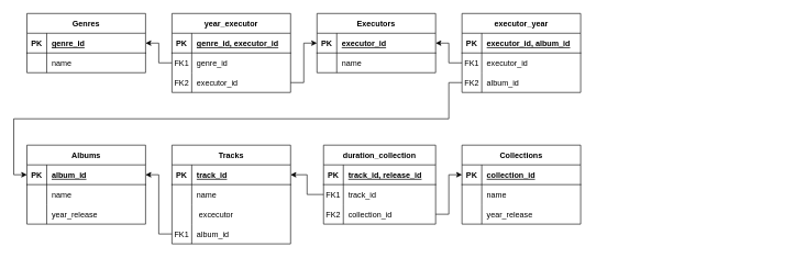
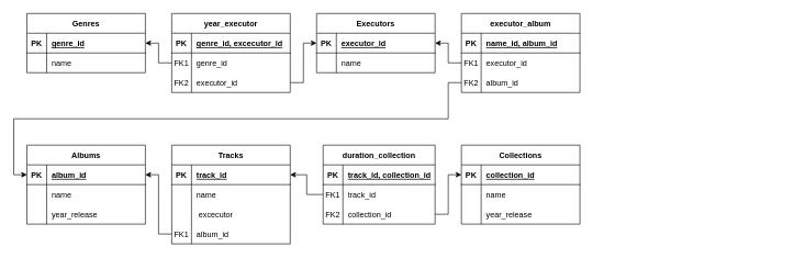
  <mxCell id="0" />
  <mxCell id="1" parent="0" />
  <mxCell id="2" value="Genres" style="shape=table;startSize=30;container=1;collapsible=1;childLayout=tableLayout;fixedRows=1;rowLines=0;fontStyle=1;align=center;resizeLast=1;" parent="1" vertex="1"><mxGeometry x="40" y="20" width="180" height="90" as="geometry" /></mxCell>
  <mxCell id="3" value="" style="shape=tableRow;horizontal=0;startSize=0;swimlaneHead=0;swimlaneBody=0;fillColor=none;collapsible=0;dropTarget=0;points=[[0,0.5],[1,0.5]];portConstraint=eastwest;top=0;left=0;right=0;bottom=1;" parent="2" vertex="1"><mxGeometry y="30" width="180" height="30" as="geometry" /></mxCell>
  <mxCell id="4" value="PK" style="shape=partialRectangle;connectable=0;fillColor=none;top=0;left=0;bottom=0;right=0;fontStyle=1;overflow=hidden;" parent="3" vertex="1"><mxGeometry width="30" height="30" as="geometry"><mxRectangle width="30" height="30" as="alternateBounds" /></mxGeometry></mxCell>
  <mxCell id="5" value="genre_id" style="shape=partialRectangle;connectable=0;fillColor=none;top=0;left=0;bottom=0;right=0;align=left;spacingLeft=6;fontStyle=5;overflow=hidden;" parent="3" vertex="1"><mxGeometry x="30" width="150" height="30" as="geometry"><mxRectangle width="150" height="30" as="alternateBounds" /></mxGeometry></mxCell>
  <mxCell id="6" value="" style="shape=tableRow;horizontal=0;startSize=0;swimlaneHead=0;swimlaneBody=0;fillColor=none;collapsible=0;dropTarget=0;points=[[0,0.5],[1,0.5]];portConstraint=eastwest;top=0;left=0;right=0;bottom=0;" parent="2" vertex="1"><mxGeometry y="60" width="180" height="30" as="geometry" /></mxCell>
  <mxCell id="7" value="" style="shape=partialRectangle;connectable=0;fillColor=none;top=0;left=0;bottom=0;right=0;editable=1;overflow=hidden;" parent="6" vertex="1"><mxGeometry width="30" height="30" as="geometry"><mxRectangle width="30" height="30" as="alternateBounds" /></mxGeometry></mxCell>
  <mxCell id="8" value="name" style="shape=partialRectangle;connectable=0;fillColor=none;top=0;left=0;bottom=0;right=0;align=left;spacingLeft=6;overflow=hidden;" parent="6" vertex="1"><mxGeometry x="30" width="150" height="30" as="geometry"><mxRectangle width="150" height="30" as="alternateBounds" /></mxGeometry></mxCell>
  <mxCell id="9" value="Executors" style="shape=table;startSize=30;container=1;collapsible=1;childLayout=tableLayout;fixedRows=1;rowLines=0;fontStyle=1;align=center;resizeLast=1;" parent="1" vertex="1"><mxGeometry x="480" y="20" width="180" height="90" as="geometry" /></mxCell>
  <mxCell id="10" value="" style="shape=tableRow;horizontal=0;startSize=0;swimlaneHead=0;swimlaneBody=0;fillColor=none;collapsible=0;dropTarget=0;points=[[0,0.5],[1,0.5]];portConstraint=eastwest;top=0;left=0;right=0;bottom=1;" parent="9" vertex="1"><mxGeometry y="30" width="180" height="30" as="geometry" /></mxCell>
  <mxCell id="11" value="PK" style="shape=partialRectangle;connectable=0;fillColor=none;top=0;left=0;bottom=0;right=0;fontStyle=1;overflow=hidden;" parent="10" vertex="1"><mxGeometry width="30" height="30" as="geometry"><mxRectangle width="30" height="30" as="alternateBounds" /></mxGeometry></mxCell>
  <mxCell id="12" value="executor_id" style="shape=partialRectangle;connectable=0;fillColor=none;top=0;left=0;bottom=0;right=0;align=left;spacingLeft=6;fontStyle=5;overflow=hidden;" parent="10" vertex="1"><mxGeometry x="30" width="150" height="30" as="geometry"><mxRectangle width="150" height="30" as="alternateBounds" /></mxGeometry></mxCell>
  <mxCell id="13" value="" style="shape=tableRow;horizontal=0;startSize=0;swimlaneHead=0;swimlaneBody=0;fillColor=none;collapsible=0;dropTarget=0;points=[[0,0.5],[1,0.5]];portConstraint=eastwest;top=0;left=0;right=0;bottom=0;" parent="9" vertex="1"><mxGeometry y="60" width="180" height="30" as="geometry" /></mxCell>
  <mxCell id="14" value="" style="shape=partialRectangle;connectable=0;fillColor=none;top=0;left=0;bottom=0;right=0;editable=1;overflow=hidden;" parent="13" vertex="1"><mxGeometry width="30" height="30" as="geometry"><mxRectangle width="30" height="30" as="alternateBounds" /></mxGeometry></mxCell>
  <mxCell id="15" value="name" style="shape=partialRectangle;connectable=0;fillColor=none;top=0;left=0;bottom=0;right=0;align=left;spacingLeft=6;overflow=hidden;" parent="13" vertex="1"><mxGeometry x="30" width="150" height="30" as="geometry"><mxRectangle width="150" height="30" as="alternateBounds" /></mxGeometry></mxCell>
  <mxCell id="16" value="Tracks" style="shape=table;startSize=30;container=1;collapsible=1;childLayout=tableLayout;fixedRows=1;rowLines=0;fontStyle=1;align=center;resizeLast=1;" parent="1" vertex="1"><mxGeometry x="260" y="220" width="180" height="150" as="geometry" /></mxCell>
  <mxCell id="17" value="" style="shape=tableRow;horizontal=0;startSize=0;swimlaneHead=0;swimlaneBody=0;fillColor=none;collapsible=0;dropTarget=0;points=[[0,0.5],[1,0.5]];portConstraint=eastwest;top=0;left=0;right=0;bottom=1;" parent="16" vertex="1"><mxGeometry y="30" width="180" height="30" as="geometry" /></mxCell>
  <mxCell id="18" value="PK" style="shape=partialRectangle;connectable=0;fillColor=none;top=0;left=0;bottom=0;right=0;fontStyle=1;overflow=hidden;" parent="17" vertex="1"><mxGeometry width="30" height="30" as="geometry"><mxRectangle width="30" height="30" as="alternateBounds" /></mxGeometry></mxCell>
  <mxCell id="19" value="track_id" style="shape=partialRectangle;connectable=0;fillColor=none;top=0;left=0;bottom=0;right=0;align=left;spacingLeft=6;fontStyle=5;overflow=hidden;" parent="17" vertex="1"><mxGeometry x="30" width="150" height="30" as="geometry"><mxRectangle width="150" height="30" as="alternateBounds" /></mxGeometry></mxCell>
  <mxCell id="20" value="" style="shape=tableRow;horizontal=0;startSize=0;swimlaneHead=0;swimlaneBody=0;fillColor=none;collapsible=0;dropTarget=0;points=[[0,0.5],[1,0.5]];portConstraint=eastwest;top=0;left=0;right=0;bottom=0;" parent="16" vertex="1"><mxGeometry y="60" width="180" height="30" as="geometry" /></mxCell>
  <mxCell id="21" value="" style="shape=partialRectangle;connectable=0;fillColor=none;top=0;left=0;bottom=0;right=0;editable=1;overflow=hidden;" parent="20" vertex="1"><mxGeometry width="30" height="30" as="geometry"><mxRectangle width="30" height="30" as="alternateBounds" /></mxGeometry></mxCell>
  <mxCell id="22" value="name" style="shape=partialRectangle;connectable=0;fillColor=none;top=0;left=0;bottom=0;right=0;align=left;spacingLeft=6;overflow=hidden;" parent="20" vertex="1"><mxGeometry x="30" width="150" height="30" as="geometry"><mxRectangle width="150" height="30" as="alternateBounds" /></mxGeometry></mxCell>
  <mxCell id="23" style="shape=tableRow;horizontal=0;startSize=0;swimlaneHead=0;swimlaneBody=0;fillColor=none;collapsible=0;dropTarget=0;points=[[0,0.5],[1,0.5]];portConstraint=eastwest;top=0;left=0;right=0;bottom=0;" parent="16" vertex="1"><mxGeometry y="90" width="180" height="30" as="geometry" /></mxCell>
  <mxCell id="24" style="shape=partialRectangle;connectable=0;fillColor=none;top=0;left=0;bottom=0;right=0;editable=1;overflow=hidden;" parent="23" vertex="1"><mxGeometry width="30" height="30" as="geometry"><mxRectangle width="30" height="30" as="alternateBounds" /></mxGeometry></mxCell>
  <mxCell id="25" value=" excecutor" style="shape=partialRectangle;connectable=0;fillColor=none;top=0;left=0;bottom=0;right=0;align=left;spacingLeft=6;overflow=hidden;" parent="23" vertex="1"><mxGeometry x="30" width="150" height="30" as="geometry"><mxRectangle width="150" height="30" as="alternateBounds" /></mxGeometry></mxCell>
  <mxCell id="26" value="" style="shape=tableRow;horizontal=0;startSize=0;swimlaneHead=0;swimlaneBody=0;fillColor=none;collapsible=0;dropTarget=0;points=[[0,0.5],[1,0.5]];portConstraint=eastwest;top=0;left=0;right=0;bottom=0;" parent="16" vertex="1"><mxGeometry y="120" width="180" height="30" as="geometry" /></mxCell>
  <mxCell id="27" value="FK1" style="shape=partialRectangle;connectable=0;fillColor=none;top=0;left=0;bottom=0;right=0;editable=1;overflow=hidden;" parent="26" vertex="1"><mxGeometry width="30" height="30" as="geometry"><mxRectangle width="30" height="30" as="alternateBounds" /></mxGeometry></mxCell>
  <mxCell id="28" value="album_id" style="shape=partialRectangle;connectable=0;fillColor=none;top=0;left=0;bottom=0;right=0;align=left;spacingLeft=6;overflow=hidden;" parent="26" vertex="1"><mxGeometry x="30" width="150" height="30" as="geometry"><mxRectangle width="150" height="30" as="alternateBounds" /></mxGeometry></mxCell>
  <mxCell id="29" value="Albums" style="shape=table;startSize=30;container=1;collapsible=1;childLayout=tableLayout;fixedRows=1;rowLines=0;fontStyle=1;align=center;resizeLast=1;" parent="1" vertex="1"><mxGeometry x="40" y="220" width="180" height="120" as="geometry" /></mxCell>
  <mxCell id="30" value="" style="shape=tableRow;horizontal=0;startSize=0;swimlaneHead=0;swimlaneBody=0;fillColor=none;collapsible=0;dropTarget=0;points=[[0,0.5],[1,0.5]];portConstraint=eastwest;top=0;left=0;right=0;bottom=1;" parent="29" vertex="1"><mxGeometry y="30" width="180" height="30" as="geometry" /></mxCell>
  <mxCell id="31" value="PK" style="shape=partialRectangle;connectable=0;fillColor=none;top=0;left=0;bottom=0;right=0;fontStyle=1;overflow=hidden;" parent="30" vertex="1"><mxGeometry width="30" height="30" as="geometry"><mxRectangle width="30" height="30" as="alternateBounds" /></mxGeometry></mxCell>
  <mxCell id="32" value="album_id" style="shape=partialRectangle;connectable=0;fillColor=none;top=0;left=0;bottom=0;right=0;align=left;spacingLeft=6;fontStyle=5;overflow=hidden;" parent="30" vertex="1"><mxGeometry x="30" width="150" height="30" as="geometry"><mxRectangle width="150" height="30" as="alternateBounds" /></mxGeometry></mxCell>
  <mxCell id="33" value="" style="shape=tableRow;horizontal=0;startSize=0;swimlaneHead=0;swimlaneBody=0;fillColor=none;collapsible=0;dropTarget=0;points=[[0,0.5],[1,0.5]];portConstraint=eastwest;top=0;left=0;right=0;bottom=0;" parent="29" vertex="1"><mxGeometry y="60" width="180" height="30" as="geometry" /></mxCell>
  <mxCell id="34" value="" style="shape=partialRectangle;connectable=0;fillColor=none;top=0;left=0;bottom=0;right=0;editable=1;overflow=hidden;" parent="33" vertex="1"><mxGeometry width="30" height="30" as="geometry"><mxRectangle width="30" height="30" as="alternateBounds" /></mxGeometry></mxCell>
  <mxCell id="35" value="name" style="shape=partialRectangle;connectable=0;fillColor=none;top=0;left=0;bottom=0;right=0;align=left;spacingLeft=6;overflow=hidden;" parent="33" vertex="1"><mxGeometry x="30" width="150" height="30" as="geometry"><mxRectangle width="150" height="30" as="alternateBounds" /></mxGeometry></mxCell>
  <mxCell id="36" value="" style="shape=tableRow;horizontal=0;startSize=0;swimlaneHead=0;swimlaneBody=0;fillColor=none;collapsible=0;dropTarget=0;points=[[0,0.5],[1,0.5]];portConstraint=eastwest;top=0;left=0;right=0;bottom=0;" parent="29" vertex="1"><mxGeometry y="90" width="180" height="30" as="geometry" /></mxCell>
  <mxCell id="37" value="" style="shape=partialRectangle;connectable=0;fillColor=none;top=0;left=0;bottom=0;right=0;editable=1;overflow=hidden;" parent="36" vertex="1"><mxGeometry width="30" height="30" as="geometry"><mxRectangle width="30" height="30" as="alternateBounds" /></mxGeometry></mxCell>
  <mxCell id="38" value="year_release" style="shape=partialRectangle;connectable=0;fillColor=none;top=0;left=0;bottom=0;right=0;align=left;spacingLeft=6;overflow=hidden;" parent="36" vertex="1"><mxGeometry x="30" width="150" height="30" as="geometry"><mxRectangle width="150" height="30" as="alternateBounds" /></mxGeometry></mxCell>
  <mxCell id="39" style="edgeStyle=orthogonalEdgeStyle;rounded=0;orthogonalLoop=1;jettySize=auto;html=1;exitX=0;exitY=0.5;exitDx=0;exitDy=0;entryX=1;entryY=0.5;entryDx=0;entryDy=0;" parent="1" target="33" edge="1"><mxGeometry relative="1" as="geometry" /></mxCell>
  <mxCell id="40" style="edgeStyle=orthogonalEdgeStyle;rounded=0;orthogonalLoop=1;jettySize=auto;html=1;exitX=1;exitY=0.5;exitDx=0;exitDy=0;entryX=0;entryY=0.5;entryDx=0;entryDy=0;" parent="1" target="17" edge="1"><mxGeometry relative="1" as="geometry"><Array as="points"><mxPoint x="1200" y="195" /><mxPoint x="1200" y="75" /></Array></mxGeometry></mxCell>
  <mxCell id="41" value="Collections" style="shape=table;startSize=30;container=1;collapsible=1;childLayout=tableLayout;fixedRows=1;rowLines=0;fontStyle=1;align=center;resizeLast=1;" vertex="1" parent="1"><mxGeometry x="700" y="220" width="180" height="120" as="geometry" /></mxCell>
  <mxCell id="42" value="" style="shape=tableRow;horizontal=0;startSize=0;swimlaneHead=0;swimlaneBody=0;fillColor=none;collapsible=0;dropTarget=0;points=[[0,0.5],[1,0.5]];portConstraint=eastwest;top=0;left=0;right=0;bottom=1;" vertex="1" parent="41"><mxGeometry y="30" width="180" height="30" as="geometry" /></mxCell>
  <mxCell id="43" value="PK" style="shape=partialRectangle;connectable=0;fillColor=none;top=0;left=0;bottom=0;right=0;fontStyle=1;overflow=hidden;" vertex="1" parent="42"><mxGeometry width="30" height="30" as="geometry"><mxRectangle width="30" height="30" as="alternateBounds" /></mxGeometry></mxCell>
  <mxCell id="44" value="collection_id" style="shape=partialRectangle;connectable=0;fillColor=none;top=0;left=0;bottom=0;right=0;align=left;spacingLeft=6;fontStyle=5;overflow=hidden;" vertex="1" parent="42"><mxGeometry x="30" width="150" height="30" as="geometry"><mxRectangle width="150" height="30" as="alternateBounds" /></mxGeometry></mxCell>
  <mxCell id="45" value="" style="shape=tableRow;horizontal=0;startSize=0;swimlaneHead=0;swimlaneBody=0;fillColor=none;collapsible=0;dropTarget=0;points=[[0,0.5],[1,0.5]];portConstraint=eastwest;top=0;left=0;right=0;bottom=0;" vertex="1" parent="41"><mxGeometry y="60" width="180" height="30" as="geometry" /></mxCell>
  <mxCell id="46" value="" style="shape=partialRectangle;connectable=0;fillColor=none;top=0;left=0;bottom=0;right=0;editable=1;overflow=hidden;" vertex="1" parent="45"><mxGeometry width="30" height="30" as="geometry"><mxRectangle width="30" height="30" as="alternateBounds" /></mxGeometry></mxCell>
  <mxCell id="47" value="name" style="shape=partialRectangle;connectable=0;fillColor=none;top=0;left=0;bottom=0;right=0;align=left;spacingLeft=6;overflow=hidden;" vertex="1" parent="45"><mxGeometry x="30" width="150" height="30" as="geometry"><mxRectangle width="150" height="30" as="alternateBounds" /></mxGeometry></mxCell>
  <mxCell id="48" value="" style="shape=tableRow;horizontal=0;startSize=0;swimlaneHead=0;swimlaneBody=0;fillColor=none;collapsible=0;dropTarget=0;points=[[0,0.5],[1,0.5]];portConstraint=eastwest;top=0;left=0;right=0;bottom=0;" vertex="1" parent="41"><mxGeometry y="90" width="180" height="30" as="geometry" /></mxCell>
  <mxCell id="49" value="" style="shape=partialRectangle;connectable=0;fillColor=none;top=0;left=0;bottom=0;right=0;editable=1;overflow=hidden;" vertex="1" parent="48"><mxGeometry width="30" height="30" as="geometry"><mxRectangle width="30" height="30" as="alternateBounds" /></mxGeometry></mxCell>
  <mxCell id="50" value="year_release" style="shape=partialRectangle;connectable=0;fillColor=none;top=0;left=0;bottom=0;right=0;align=left;spacingLeft=6;overflow=hidden;" vertex="1" parent="48"><mxGeometry x="30" width="150" height="30" as="geometry"><mxRectangle width="150" height="30" as="alternateBounds" /></mxGeometry></mxCell>
  <mxCell id="51" value="year_executor" style="shape=table;startSize=30;container=1;collapsible=1;childLayout=tableLayout;fixedRows=1;rowLines=0;fontStyle=1;align=center;resizeLast=1;" vertex="1" parent="1"><mxGeometry x="260" y="20" width="180" height="120" as="geometry" /></mxCell>
  <mxCell id="52" value="" style="shape=tableRow;horizontal=0;startSize=0;swimlaneHead=0;swimlaneBody=0;fillColor=none;collapsible=0;dropTarget=0;points=[[0,0.5],[1,0.5]];portConstraint=eastwest;top=0;left=0;right=0;bottom=1;" vertex="1" parent="51"><mxGeometry y="30" width="180" height="30" as="geometry" /></mxCell>
  <mxCell id="53" value="PK" style="shape=partialRectangle;connectable=0;fillColor=none;top=0;left=0;bottom=0;right=0;fontStyle=1;overflow=hidden;" vertex="1" parent="52"><mxGeometry width="30" height="30" as="geometry"><mxRectangle width="30" height="30" as="alternateBounds" /></mxGeometry></mxCell>
- <mxCell id="54" value="genre_id, executor_id" style="shape=partialRectangle;connectable=0;fillColor=none;top=0;left=0;bottom=0;right=0;align=left;spacingLeft=6;fontStyle=5;overflow=hidden;" vertex="1" parent="52"><mxGeometry x="30" width="150" height="30" as="geometry"><mxRectangle width="150" height="30" as="alternateBounds" /></mxGeometry></mxCell>
+ <mxCell id="54" value="genre_id, excecutor_id" style="shape=partialRectangle;connectable=0;fillColor=none;top=0;left=0;bottom=0;right=0;align=left;spacingLeft=6;fontStyle=5;overflow=hidden;" vertex="1" parent="52"><mxGeometry x="30" width="150" height="30" as="geometry"><mxRectangle width="150" height="30" as="alternateBounds" /></mxGeometry></mxCell>
  <mxCell id="55" value="" style="shape=tableRow;horizontal=0;startSize=0;swimlaneHead=0;swimlaneBody=0;fillColor=none;collapsible=0;dropTarget=0;points=[[0,0.5],[1,0.5]];portConstraint=eastwest;top=0;left=0;right=0;bottom=0;" vertex="1" parent="51"><mxGeometry y="60" width="180" height="30" as="geometry" /></mxCell>
  <mxCell id="56" value="FK1" style="shape=partialRectangle;connectable=0;fillColor=none;top=0;left=0;bottom=0;right=0;editable=1;overflow=hidden;" vertex="1" parent="55"><mxGeometry width="30" height="30" as="geometry"><mxRectangle width="30" height="30" as="alternateBounds" /></mxGeometry></mxCell>
  <mxCell id="57" value="genre_id" style="shape=partialRectangle;connectable=0;fillColor=none;top=0;left=0;bottom=0;right=0;align=left;spacingLeft=6;overflow=hidden;" vertex="1" parent="55"><mxGeometry x="30" width="150" height="30" as="geometry"><mxRectangle width="150" height="30" as="alternateBounds" /></mxGeometry></mxCell>
  <mxCell id="58" value="" style="shape=tableRow;horizontal=0;startSize=0;swimlaneHead=0;swimlaneBody=0;fillColor=none;collapsible=0;dropTarget=0;points=[[0,0.5],[1,0.5]];portConstraint=eastwest;top=0;left=0;right=0;bottom=0;" vertex="1" parent="51"><mxGeometry y="90" width="180" height="30" as="geometry" /></mxCell>
  <mxCell id="59" value="FK2" style="shape=partialRectangle;connectable=0;fillColor=none;top=0;left=0;bottom=0;right=0;editable=1;overflow=hidden;" vertex="1" parent="58"><mxGeometry width="30" height="30" as="geometry"><mxRectangle width="30" height="30" as="alternateBounds" /></mxGeometry></mxCell>
  <mxCell id="60" value="executor_id" style="shape=partialRectangle;connectable=0;fillColor=none;top=0;left=0;bottom=0;right=0;align=left;spacingLeft=6;overflow=hidden;" vertex="1" parent="58"><mxGeometry x="30" width="150" height="30" as="geometry"><mxRectangle width="150" height="30" as="alternateBounds" /></mxGeometry></mxCell>
  <mxCell id="61" style="edgeStyle=orthogonalEdgeStyle;rounded=0;orthogonalLoop=1;jettySize=auto;html=1;exitX=0;exitY=0.5;exitDx=0;exitDy=0;entryX=1;entryY=0.5;entryDx=0;entryDy=0;" edge="1" parent="1" source="55" target="3"><mxGeometry relative="1" as="geometry" /></mxCell>
  <mxCell id="62" style="edgeStyle=orthogonalEdgeStyle;rounded=0;orthogonalLoop=1;jettySize=auto;html=1;exitX=1;exitY=0.5;exitDx=0;exitDy=0;entryX=0;entryY=0.5;entryDx=0;entryDy=0;" edge="1" parent="1" source="58" target="10"><mxGeometry relative="1" as="geometry" /></mxCell>
  <mxCell id="63" style="edgeStyle=orthogonalEdgeStyle;rounded=0;orthogonalLoop=1;jettySize=auto;html=1;exitX=0;exitY=0.5;exitDx=0;exitDy=0;entryX=1;entryY=0.5;entryDx=0;entryDy=0;" edge="1" parent="1" source="26" target="30"><mxGeometry relative="1" as="geometry" /></mxCell>
- <mxCell id="64" value="executor_year" style="shape=table;startSize=30;container=1;collapsible=1;childLayout=tableLayout;fixedRows=1;rowLines=0;fontStyle=1;align=center;resizeLast=1;" vertex="1" parent="1"><mxGeometry x="700" y="20" width="180" height="120" as="geometry" /></mxCell>
+ <mxCell id="64" value="executor_album" style="shape=table;startSize=30;container=1;collapsible=1;childLayout=tableLayout;fixedRows=1;rowLines=0;fontStyle=1;align=center;resizeLast=1;" vertex="1" parent="1"><mxGeometry x="700" y="20" width="180" height="120" as="geometry" /></mxCell>
  <mxCell id="65" value="" style="shape=tableRow;horizontal=0;startSize=0;swimlaneHead=0;swimlaneBody=0;fillColor=none;collapsible=0;dropTarget=0;points=[[0,0.5],[1,0.5]];portConstraint=eastwest;top=0;left=0;right=0;bottom=1;" vertex="1" parent="64"><mxGeometry y="30" width="180" height="30" as="geometry" /></mxCell>
  <mxCell id="66" value="PK" style="shape=partialRectangle;connectable=0;fillColor=none;top=0;left=0;bottom=0;right=0;fontStyle=1;overflow=hidden;" vertex="1" parent="65"><mxGeometry width="30" height="30" as="geometry"><mxRectangle width="30" height="30" as="alternateBounds" /></mxGeometry></mxCell>
- <mxCell id="67" value="executor_id, album_id" style="shape=partialRectangle;connectable=0;fillColor=none;top=0;left=0;bottom=0;right=0;align=left;spacingLeft=6;fontStyle=5;overflow=hidden;" vertex="1" parent="65"><mxGeometry x="30" width="150" height="30" as="geometry"><mxRectangle width="150" height="30" as="alternateBounds" /></mxGeometry></mxCell>
+ <mxCell id="67" value="name_id, album_id" style="shape=partialRectangle;connectable=0;fillColor=none;top=0;left=0;bottom=0;right=0;align=left;spacingLeft=6;fontStyle=5;overflow=hidden;" vertex="1" parent="65"><mxGeometry x="30" width="150" height="30" as="geometry"><mxRectangle width="150" height="30" as="alternateBounds" /></mxGeometry></mxCell>
  <mxCell id="68" value="" style="shape=tableRow;horizontal=0;startSize=0;swimlaneHead=0;swimlaneBody=0;fillColor=none;collapsible=0;dropTarget=0;points=[[0,0.5],[1,0.5]];portConstraint=eastwest;top=0;left=0;right=0;bottom=0;" vertex="1" parent="64"><mxGeometry y="60" width="180" height="30" as="geometry" /></mxCell>
  <mxCell id="69" value="FK1" style="shape=partialRectangle;connectable=0;fillColor=none;top=0;left=0;bottom=0;right=0;editable=1;overflow=hidden;" vertex="1" parent="68"><mxGeometry width="30" height="30" as="geometry"><mxRectangle width="30" height="30" as="alternateBounds" /></mxGeometry></mxCell>
  <mxCell id="70" value="executor_id" style="shape=partialRectangle;connectable=0;fillColor=none;top=0;left=0;bottom=0;right=0;align=left;spacingLeft=6;overflow=hidden;" vertex="1" parent="68"><mxGeometry x="30" width="150" height="30" as="geometry"><mxRectangle width="150" height="30" as="alternateBounds" /></mxGeometry></mxCell>
  <mxCell id="71" value="" style="shape=tableRow;horizontal=0;startSize=0;swimlaneHead=0;swimlaneBody=0;fillColor=none;collapsible=0;dropTarget=0;points=[[0,0.5],[1,0.5]];portConstraint=eastwest;top=0;left=0;right=0;bottom=0;" vertex="1" parent="64"><mxGeometry y="90" width="180" height="30" as="geometry" /></mxCell>
  <mxCell id="72" value="FK2" style="shape=partialRectangle;connectable=0;fillColor=none;top=0;left=0;bottom=0;right=0;editable=1;overflow=hidden;" vertex="1" parent="71"><mxGeometry width="30" height="30" as="geometry"><mxRectangle width="30" height="30" as="alternateBounds" /></mxGeometry></mxCell>
  <mxCell id="73" value="album_id" style="shape=partialRectangle;connectable=0;fillColor=none;top=0;left=0;bottom=0;right=0;align=left;spacingLeft=6;overflow=hidden;" vertex="1" parent="71"><mxGeometry x="30" width="150" height="30" as="geometry"><mxRectangle width="150" height="30" as="alternateBounds" /></mxGeometry></mxCell>
  <mxCell id="74" style="edgeStyle=orthogonalEdgeStyle;rounded=0;orthogonalLoop=1;jettySize=auto;html=1;exitX=0;exitY=0.5;exitDx=0;exitDy=0;entryX=1;entryY=0.5;entryDx=0;entryDy=0;" edge="1" parent="1" source="68" target="10"><mxGeometry relative="1" as="geometry" /></mxCell>
  <mxCell id="75" style="edgeStyle=orthogonalEdgeStyle;rounded=0;orthogonalLoop=1;jettySize=auto;html=1;exitX=0;exitY=0.5;exitDx=0;exitDy=0;entryX=0;entryY=0.5;entryDx=0;entryDy=0;" edge="1" parent="1" source="71" target="30"><mxGeometry relative="1" as="geometry"><Array as="points"><mxPoint x="680" y="125" /><mxPoint x="680" y="180" /><mxPoint x="20" y="180" /><mxPoint x="20" y="265" /></Array></mxGeometry></mxCell>
  <mxCell id="76" value="duration_collection" style="shape=table;startSize=30;container=1;collapsible=1;childLayout=tableLayout;fixedRows=1;rowLines=0;fontStyle=1;align=center;resizeLast=1;" vertex="1" parent="1"><mxGeometry x="490" y="220" width="170" height="120" as="geometry" /></mxCell>
  <mxCell id="77" value="" style="shape=tableRow;horizontal=0;startSize=0;swimlaneHead=0;swimlaneBody=0;fillColor=none;collapsible=0;dropTarget=0;points=[[0,0.5],[1,0.5]];portConstraint=eastwest;top=0;left=0;right=0;bottom=1;" vertex="1" parent="76"><mxGeometry y="30" width="170" height="30" as="geometry" /></mxCell>
  <mxCell id="78" value="PK" style="shape=partialRectangle;connectable=0;fillColor=none;top=0;left=0;bottom=0;right=0;fontStyle=1;overflow=hidden;" vertex="1" parent="77"><mxGeometry width="30" height="30" as="geometry"><mxRectangle width="30" height="30" as="alternateBounds" /></mxGeometry></mxCell>
- <mxCell id="79" value="track_id, release_id" style="shape=partialRectangle;connectable=0;fillColor=none;top=0;left=0;bottom=0;right=0;align=left;spacingLeft=6;fontStyle=5;overflow=hidden;" vertex="1" parent="77"><mxGeometry x="30" width="140" height="30" as="geometry"><mxRectangle width="140" height="30" as="alternateBounds" /></mxGeometry></mxCell>
+ <mxCell id="79" value="track_id, collection_id" style="shape=partialRectangle;connectable=0;fillColor=none;top=0;left=0;bottom=0;right=0;align=left;spacingLeft=6;fontStyle=5;overflow=hidden;" vertex="1" parent="77"><mxGeometry x="30" width="140" height="30" as="geometry"><mxRectangle width="140" height="30" as="alternateBounds" /></mxGeometry></mxCell>
  <mxCell id="80" value="" style="shape=tableRow;horizontal=0;startSize=0;swimlaneHead=0;swimlaneBody=0;fillColor=none;collapsible=0;dropTarget=0;points=[[0,0.5],[1,0.5]];portConstraint=eastwest;top=0;left=0;right=0;bottom=0;" vertex="1" parent="76"><mxGeometry y="60" width="170" height="30" as="geometry" /></mxCell>
  <mxCell id="81" value="FK1" style="shape=partialRectangle;connectable=0;fillColor=none;top=0;left=0;bottom=0;right=0;editable=1;overflow=hidden;" vertex="1" parent="80"><mxGeometry width="30" height="30" as="geometry"><mxRectangle width="30" height="30" as="alternateBounds" /></mxGeometry></mxCell>
  <mxCell id="82" value="track_id" style="shape=partialRectangle;connectable=0;fillColor=none;top=0;left=0;bottom=0;right=0;align=left;spacingLeft=6;overflow=hidden;" vertex="1" parent="80"><mxGeometry x="30" width="140" height="30" as="geometry"><mxRectangle width="140" height="30" as="alternateBounds" /></mxGeometry></mxCell>
  <mxCell id="83" value="" style="shape=tableRow;horizontal=0;startSize=0;swimlaneHead=0;swimlaneBody=0;fillColor=none;collapsible=0;dropTarget=0;points=[[0,0.5],[1,0.5]];portConstraint=eastwest;top=0;left=0;right=0;bottom=0;" vertex="1" parent="76"><mxGeometry y="90" width="170" height="30" as="geometry" /></mxCell>
  <mxCell id="84" value="FK2" style="shape=partialRectangle;connectable=0;fillColor=none;top=0;left=0;bottom=0;right=0;editable=1;overflow=hidden;" vertex="1" parent="83"><mxGeometry width="30" height="30" as="geometry"><mxRectangle width="30" height="30" as="alternateBounds" /></mxGeometry></mxCell>
  <mxCell id="85" value="collection_id" style="shape=partialRectangle;connectable=0;fillColor=none;top=0;left=0;bottom=0;right=0;align=left;spacingLeft=6;overflow=hidden;" vertex="1" parent="83"><mxGeometry x="30" width="140" height="30" as="geometry"><mxRectangle width="140" height="30" as="alternateBounds" /></mxGeometry></mxCell>
  <mxCell id="86" style="edgeStyle=orthogonalEdgeStyle;rounded=0;orthogonalLoop=1;jettySize=auto;html=1;exitX=0;exitY=0.5;exitDx=0;exitDy=0;entryX=1;entryY=0.5;entryDx=0;entryDy=0;" edge="1" parent="1" source="80" target="17"><mxGeometry relative="1" as="geometry" /></mxCell>
  <mxCell id="87" style="edgeStyle=orthogonalEdgeStyle;rounded=0;orthogonalLoop=1;jettySize=auto;html=1;exitX=1;exitY=0.5;exitDx=0;exitDy=0;entryX=0;entryY=0.5;entryDx=0;entryDy=0;" edge="1" parent="1" source="83" target="42"><mxGeometry relative="1" as="geometry"><Array as="points"><mxPoint x="680" y="325" /><mxPoint x="680" y="265" /></Array></mxGeometry></mxCell>
